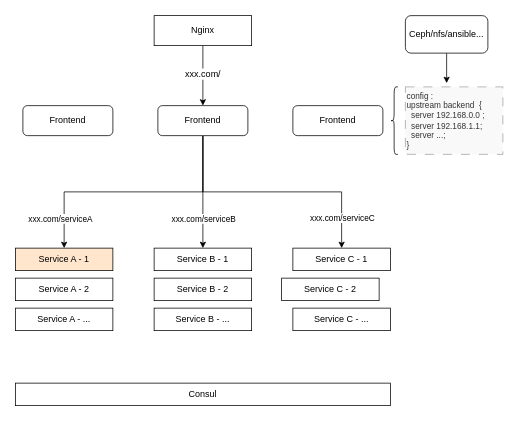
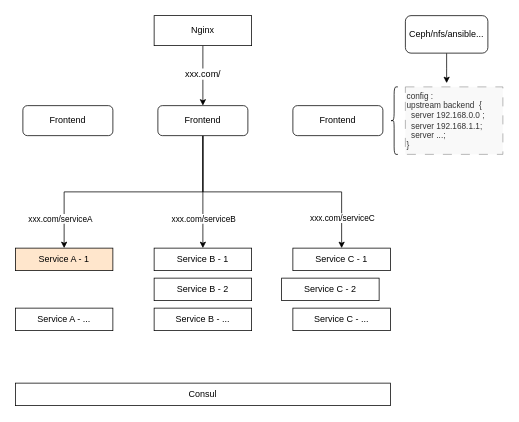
  <mxCell id="0" />
  <mxCell id="1" parent="0" />
  <mxCell id="2" value="Frontend" style="rounded=1;whiteSpace=wrap;html=1;fontSize=12;glass=0;strokeWidth=1;shadow=0;" parent="1" vertex="1"><mxGeometry x="30" y="140" width="120" height="40" as="geometry" /></mxCell>
  <mxCell id="3" value="Service A - 1" style="rounded=0;whiteSpace=wrap;html=1;fillColor=#ffe6cc;" vertex="1" parent="1"><mxGeometry x="20" y="330" width="130" height="30" as="geometry" /></mxCell>
- <mxCell id="4" value="Service A - 2" style="rounded=0;whiteSpace=wrap;html=1;" vertex="1" parent="1"><mxGeometry x="20" y="370" width="130" height="30" as="geometry" /></mxCell>
  <mxCell id="5" value="Service A - ..." style="rounded=0;whiteSpace=wrap;html=1;" vertex="1" parent="1"><mxGeometry x="20" y="410" width="130" height="30" as="geometry" /></mxCell>
  <mxCell id="6" value="Service B - 1" style="rounded=0;whiteSpace=wrap;html=1;" vertex="1" parent="1"><mxGeometry x="205" y="330" width="130" height="30" as="geometry" /></mxCell>
  <mxCell id="7" value="Service B - 2" style="rounded=0;whiteSpace=wrap;html=1;" vertex="1" parent="1"><mxGeometry x="205" y="370" width="130" height="30" as="geometry" /></mxCell>
  <mxCell id="8" value="Service B - ..." style="rounded=0;whiteSpace=wrap;html=1;" vertex="1" parent="1"><mxGeometry x="205" y="410" width="130" height="30" as="geometry" /></mxCell>
  <mxCell id="9" style="edgeStyle=orthogonalEdgeStyle;rounded=1;orthogonalLoop=1;jettySize=auto;html=1;exitX=0.5;exitY=1;exitDx=0;exitDy=0;entryX=0.5;entryY=0;entryDx=0;entryDy=0;" edge="1" parent="1" source="14" target="6"><mxGeometry relative="1" as="geometry" /></mxCell>
  <mxCell id="10" value="xxx.com/serviceB" style="edgeLabel;html=1;align=center;verticalAlign=middle;resizable=0;points=[];" vertex="1" connectable="0" parent="9"><mxGeometry x="0.454" y="1" relative="1" as="geometry"><mxPoint x="-1" y="1" as="offset" /></mxGeometry></mxCell>
  <mxCell id="11" style="edgeStyle=orthogonalEdgeStyle;rounded=0;orthogonalLoop=1;jettySize=auto;html=1;exitX=0.5;exitY=1;exitDx=0;exitDy=0;entryX=0.5;entryY=0;entryDx=0;entryDy=0;" edge="1" parent="1" source="14" target="3"><mxGeometry relative="1" as="geometry" /></mxCell>
  <mxCell id="12" value="xxx.com/serviceA" style="edgeLabel;html=1;align=center;verticalAlign=middle;resizable=0;points=[];" vertex="1" connectable="0" parent="11"><mxGeometry x="0.245" y="2" relative="1" as="geometry"><mxPoint x="-57" y="33" as="offset" /></mxGeometry></mxCell>
  <mxCell id="13" style="orthogonalLoop=1;jettySize=auto;html=1;exitX=0.5;exitY=1;exitDx=0;exitDy=0;entryX=0.5;entryY=0;entryDx=0;entryDy=0;edgeStyle=orthogonalEdgeStyle;rounded=0;" edge="1" parent="1" source="14" target="16"><mxGeometry relative="1" as="geometry" /></mxCell>
  <mxCell id="14" value="Frontend" style="rounded=1;whiteSpace=wrap;html=1;fontSize=12;glass=0;strokeWidth=1;shadow=0;" vertex="1" parent="1"><mxGeometry x="210" y="140" width="120" height="40" as="geometry" /></mxCell>
  <mxCell id="15" value="Frontend" style="rounded=1;whiteSpace=wrap;html=1;fontSize=12;glass=0;strokeWidth=1;shadow=0;" vertex="1" parent="1"><mxGeometry x="390" y="140" width="120" height="40" as="geometry" /></mxCell>
  <mxCell id="16" value="Service C - 1" style="rounded=0;whiteSpace=wrap;html=1;" vertex="1" parent="1"><mxGeometry x="390" y="330" width="130" height="30" as="geometry" /></mxCell>
  <mxCell id="17" value="Service C - 2" style="rounded=0;whiteSpace=wrap;html=1;" vertex="1" parent="1"><mxGeometry x="375" y="370" width="130" height="30" as="geometry" /></mxCell>
  <mxCell id="18" value="Service C - ..." style="rounded=0;whiteSpace=wrap;html=1;" vertex="1" parent="1"><mxGeometry x="390" y="410" width="130" height="30" as="geometry" /></mxCell>
  <mxCell id="19" value="xxx.com/serviceC" style="edgeLabel;html=1;align=center;verticalAlign=middle;resizable=0;points=[];" vertex="1" connectable="0" parent="1"><mxGeometry x="455" y="289.996" as="geometry" /></mxCell>
  <mxCell id="20" value="" style="shape=curlyBracket;whiteSpace=wrap;html=1;rounded=1;labelPosition=left;verticalLabelPosition=middle;align=right;verticalAlign=middle;" vertex="1" parent="1"><mxGeometry x="520" y="115" width="10" height="90" as="geometry" /></mxCell>
  <mxCell id="21" value="&lt;div style=&quot;font-size: 11px;&quot;&gt;&lt;font style=&quot;font-size: 11px;&quot;&gt;config :&amp;nbsp;&lt;/font&gt;&lt;/div&gt;&lt;div style=&quot;font-size: 11px;&quot;&gt;&lt;font style=&quot;font-size: 11px;&quot;&gt;upstream backend&amp;nbsp; {&lt;/font&gt;&lt;/div&gt;&lt;div style=&quot;font-size: 11px;&quot;&gt;&lt;font style=&quot;font-size: 11px;&quot;&gt;&amp;nbsp; server 192.168.0.0 ;&lt;/font&gt;&lt;/div&gt;&lt;div style=&quot;font-size: 11px;&quot;&gt;&lt;font style=&quot;font-size: 11px;&quot;&gt;&amp;nbsp; server 192.168.1.1;&lt;/font&gt;&lt;/div&gt;&lt;div style=&quot;font-size: 11px;&quot;&gt;&lt;font style=&quot;font-size: 11px;&quot;&gt;&amp;nbsp; server ...;&lt;/font&gt;&lt;/div&gt;&lt;div style=&quot;font-size: 11px;&quot;&gt;&lt;font style=&quot;font-size: 11px;&quot;&gt;}&lt;/font&gt;&lt;/div&gt;" style="text;html=1;align=left;verticalAlign=middle;resizable=0;points=[];autosize=1;dashed=1;dashPattern=12 12;rounded=0;glass=0;opacity=60;fillColor=#f5f5f5;fontColor=#333333;strokeColor=#666666;" vertex="1" parent="1"><mxGeometry x="540" y="115" width="130" height="90" as="geometry" /></mxCell>
  <mxCell id="22" style="edgeStyle=orthogonalEdgeStyle;rounded=0;orthogonalLoop=1;jettySize=auto;html=1;exitX=0.5;exitY=1;exitDx=0;exitDy=0;" edge="1" parent="1" source="23"><mxGeometry relative="1" as="geometry"><mxPoint x="595" y="110" as="targetPoint" /></mxGeometry></mxCell>
  <mxCell id="23" value="Ceph/nfs/ansible..." style="rounded=1;whiteSpace=wrap;html=1;" vertex="1" parent="1"><mxGeometry x="540" y="20" width="110" height="50" as="geometry" /></mxCell>
  <mxCell id="24" value="Consul" style="rounded=0;whiteSpace=wrap;html=1;" vertex="1" parent="1"><mxGeometry x="20" y="510" width="500" height="30" as="geometry" /></mxCell>
  <mxCell id="25" style="edgeStyle=orthogonalEdgeStyle;rounded=0;orthogonalLoop=1;jettySize=auto;html=1;exitX=0.5;exitY=1;exitDx=0;exitDy=0;entryX=0.5;entryY=0;entryDx=0;entryDy=0;" edge="1" parent="1" source="27" target="14"><mxGeometry relative="1" as="geometry" /></mxCell>
  <mxCell id="26" value="xxx.com/" style="edgeLabel;html=1;align=center;verticalAlign=middle;resizable=0;points=[];fontSize=12;" vertex="1" connectable="0" parent="25"><mxGeometry x="-0.075" y="-1" relative="1" as="geometry"><mxPoint as="offset" /></mxGeometry></mxCell>
  <mxCell id="27" value="Nginx" style="whiteSpace=wrap;html=1;" vertex="1" parent="1"><mxGeometry x="205" y="20" width="130" height="40" as="geometry" /></mxCell>
